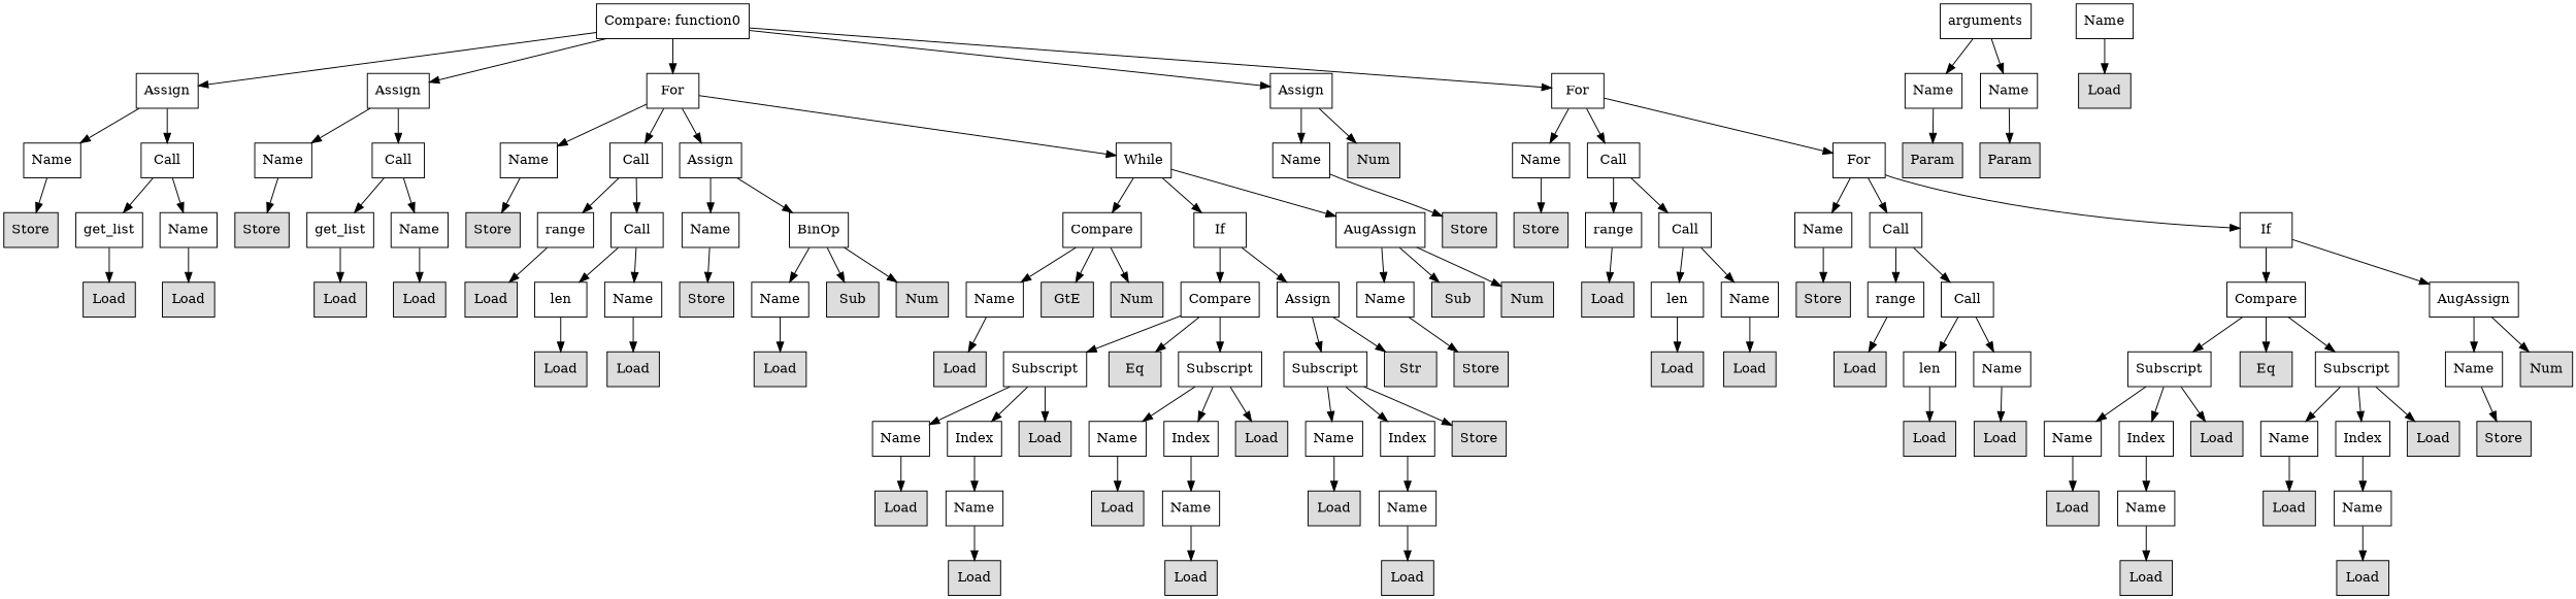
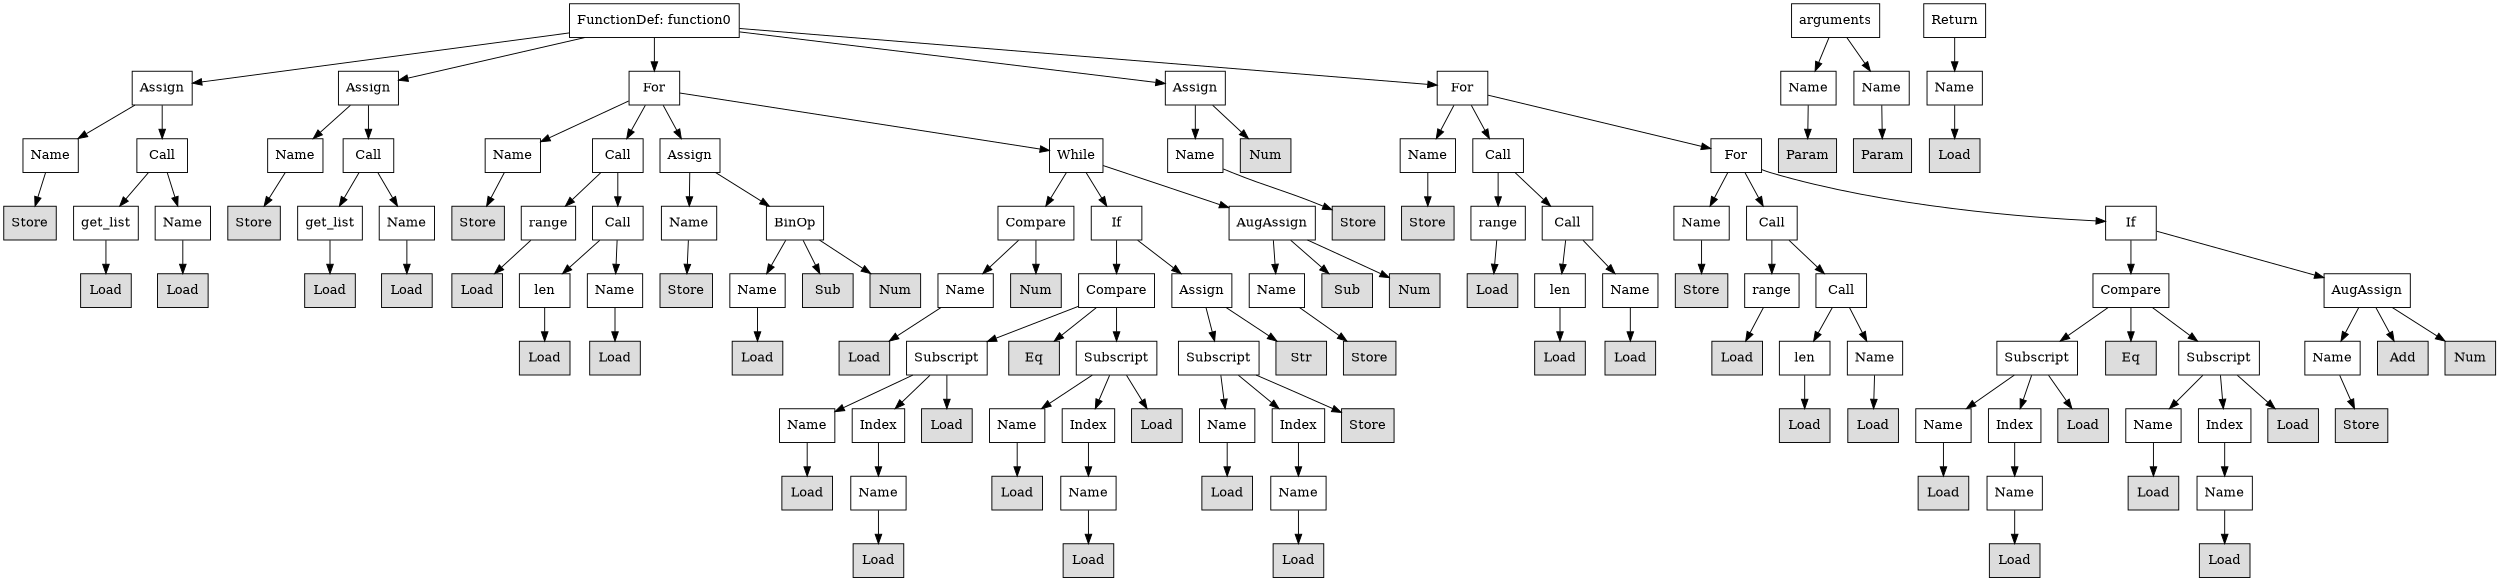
  digraph {
    node [shape=rect]
-   n1 [label="Compare: function0"]
+   n1 [label="FunctionDef: function0"]
    n2 [label=Assign]
    n3 [label=Assign]
    n4 [label=For]
    n5 [label=Assign]
    n6 [label=For]
    n7 [label=arguments]
    n8 [label=Name]
    n9 [label=Name]
    n10 [label=Name]
    n11 [label=Call]
    n12 [label=Name]
    n13 [label=Call]
    n14 [label=Name]
    n15 [label=Call]
    n16 [label=Assign]
    n17 [label=While]
    n18 [label=Name]
    n19 [fillcolor="#dddddd" label=Num style=filled]
    n20 [label=Name]
    n21 [label=Call]
    n22 [label=For]
+   n23 [label=Return]
    n24 [label=Name]
    n25 [fillcolor="#dddddd" label=Param style=filled]
    n26 [fillcolor="#dddddd" label=Param style=filled]
    n27 [fillcolor="#dddddd" label=Store style=filled]
    n28 [label=get_list]
    n29 [label=Name]
    n30 [fillcolor="#dddddd" label=Store style=filled]
    n31 [label=get_list]
    n32 [label=Name]
    n33 [fillcolor="#dddddd" label=Store style=filled]
    n34 [label=range]
    n35 [label=Call]
    n36 [label=Name]
    n37 [label=BinOp]
    n38 [label=Compare]
    n39 [label=If]
    n40 [label=AugAssign]
    n41 [fillcolor="#dddddd" label=Store style=filled]
    n42 [fillcolor="#dddddd" label=Store style=filled]
    n43 [label=range]
    n44 [label=Call]
    n45 [label=Name]
    n46 [label=Call]
    n47 [label=If]
    n48 [fillcolor="#dddddd" label=Load style=filled]
    n49 [fillcolor="#dddddd" label=Load style=filled]
    n50 [fillcolor="#dddddd" label=Load style=filled]
    n51 [fillcolor="#dddddd" label=Load style=filled]
    n52 [fillcolor="#dddddd" label=Load style=filled]
    n53 [fillcolor="#dddddd" label=Load style=filled]
    n54 [label=len]
    n55 [label=Name]
    n56 [fillcolor="#dddddd" label=Store style=filled]
    n57 [label=Name]
    n58 [fillcolor="#dddddd" label=Sub style=filled]
    n59 [fillcolor="#dddddd" label=Num style=filled]
    n60 [label=Name]
-   n61 [fillcolor="#dddddd" label=GtE style=filled]
    n62 [fillcolor="#dddddd" label=Num style=filled]
    n63 [label=Compare]
    n64 [label=Assign]
    n65 [label=Name]
    n66 [fillcolor="#dddddd" label=Sub style=filled]
    n67 [fillcolor="#dddddd" label=Num style=filled]
    n68 [fillcolor="#dddddd" label=Load style=filled]
    n69 [label=len]
    n70 [label=Name]
    n71 [fillcolor="#dddddd" label=Store style=filled]
    n72 [label=range]
    n73 [label=Call]
    n74 [label=Compare]
    n75 [label=AugAssign]
    n76 [fillcolor="#dddddd" label=Load style=filled]
    n77 [fillcolor="#dddddd" label=Load style=filled]
    n78 [fillcolor="#dddddd" label=Load style=filled]
    n79 [fillcolor="#dddddd" label=Load style=filled]
    n80 [label=Subscript]
    n81 [fillcolor="#dddddd" label=Eq style=filled]
    n82 [label=Subscript]
    n83 [label=Subscript]
    n84 [fillcolor="#dddddd" label=Str style=filled]
    n85 [fillcolor="#dddddd" label=Store style=filled]
    n86 [fillcolor="#dddddd" label=Load style=filled]
    n87 [fillcolor="#dddddd" label=Load style=filled]
    n88 [fillcolor="#dddddd" label=Load style=filled]
    n89 [label=len]
    n90 [label=Name]
    n91 [label=Subscript]
    n92 [fillcolor="#dddddd" label=Eq style=filled]
    n93 [label=Subscript]
    n94 [label=Name]
+   n95 [fillcolor="#dddddd" label=Add style=filled]
    n96 [fillcolor="#dddddd" label=Num style=filled]
    n97 [label=Name]
    n98 [label=Index]
    n99 [fillcolor="#dddddd" label=Load style=filled]
    n100 [label=Name]
    n101 [label=Index]
    n102 [fillcolor="#dddddd" label=Load style=filled]
    n103 [label=Name]
    n104 [label=Index]
    n105 [fillcolor="#dddddd" label=Store style=filled]
    n106 [fillcolor="#dddddd" label=Load style=filled]
    n107 [fillcolor="#dddddd" label=Load style=filled]
    n108 [label=Name]
    n109 [label=Index]
    n110 [fillcolor="#dddddd" label=Load style=filled]
    n111 [label=Name]
    n112 [label=Index]
    n113 [fillcolor="#dddddd" label=Load style=filled]
    n114 [fillcolor="#dddddd" label=Store style=filled]
    n115 [fillcolor="#dddddd" label=Load style=filled]
    n116 [label=Name]
    n117 [fillcolor="#dddddd" label=Load style=filled]
    n118 [label=Name]
    n119 [fillcolor="#dddddd" label=Load style=filled]
    n120 [label=Name]
    n121 [fillcolor="#dddddd" label=Load style=filled]
    n122 [label=Name]
    n123 [fillcolor="#dddddd" label=Load style=filled]
    n124 [label=Name]
    n125 [fillcolor="#dddddd" label=Load style=filled]
    n126 [fillcolor="#dddddd" label=Load style=filled]
    n127 [fillcolor="#dddddd" label=Load style=filled]
    n128 [fillcolor="#dddddd" label=Load style=filled]
    n129 [fillcolor="#dddddd" label=Load style=filled]
    n1 -> n2
    n1 -> n3
    n1 -> n4
    n1 -> n5
    n1 -> n6
    n2 -> n10
    n2 -> n11
    n3 -> n12
    n3 -> n13
    n4 -> n14
    n4 -> n15
    n4 -> n16
    n4 -> n17
    n5 -> n18
    n5 -> n19
    n6 -> n20
    n6 -> n21
    n6 -> n22
    n7 -> n8
    n7 -> n9
    n8 -> n25
    n9 -> n26
    n10 -> n27
    n11 -> n28
    n11 -> n29
    n12 -> n30
    n13 -> n31
    n13 -> n32
    n14 -> n33
    n15 -> n34
    n15 -> n35
    n16 -> n36
    n16 -> n37
    n17 -> n38
    n17 -> n39
    n17 -> n40
    n18 -> n41
    n20 -> n42
    n21 -> n43
    n21 -> n44
    n22 -> n45
    n22 -> n46
    n22 -> n47
+   n23 -> n24
    n24 -> n48
    n28 -> n49
    n29 -> n50
    n31 -> n51
    n32 -> n52
    n34 -> n53
    n35 -> n54
    n35 -> n55
    n36 -> n56
    n37 -> n57
    n37 -> n58
    n37 -> n59
    n38 -> n60
-   n38 -> n61
    n38 -> n62
    n39 -> n63
    n39 -> n64
    n40 -> n65
    n40 -> n66
    n40 -> n67
    n43 -> n68
    n44 -> n69
    n44 -> n70
    n45 -> n71
    n46 -> n72
    n46 -> n73
    n47 -> n74
    n47 -> n75
    n54 -> n76
    n55 -> n77
    n57 -> n78
    n60 -> n79
    n63 -> n80
    n63 -> n81
    n63 -> n82
    n64 -> n83
    n64 -> n84
    n65 -> n85
    n69 -> n86
    n70 -> n87
    n72 -> n88
    n73 -> n89
    n73 -> n90
    n74 -> n91
    n74 -> n92
    n74 -> n93
    n75 -> n94
+   n75 -> n95
    n75 -> n96
    n80 -> n97
    n80 -> n98
    n80 -> n99
    n82 -> n100
    n82 -> n101
    n82 -> n102
    n83 -> n103
    n83 -> n104
    n83 -> n105
    n89 -> n106
    n90 -> n107
    n91 -> n108
    n91 -> n109
    n91 -> n110
    n93 -> n111
    n93 -> n112
    n93 -> n113
    n94 -> n114
    n97 -> n115
    n98 -> n116
    n100 -> n117
    n101 -> n118
    n103 -> n119
    n104 -> n120
    n108 -> n121
    n109 -> n122
    n111 -> n123
    n112 -> n124
    n116 -> n125
    n118 -> n126
    n120 -> n127
    n122 -> n128
    n124 -> n129
  }
